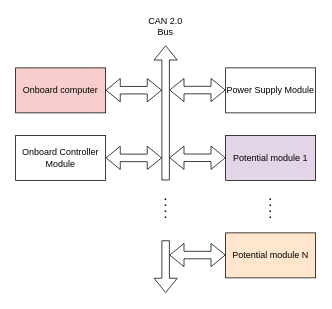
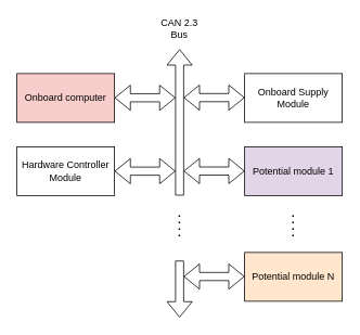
  <mxCell id="0" />
  <mxCell id="1" parent="0" />
  <mxCell id="2" value="Onboard computer" style="rounded=0;whiteSpace=wrap;html=1;fillColor=#f8cecc;" vertex="1" parent="1"><mxGeometry x="20" y="90" width="120" height="60" as="geometry" /></mxCell>
- <mxCell id="3" value="Onboard Controller Module" style="rounded=0;whiteSpace=wrap;html=1;" vertex="1" parent="1"><mxGeometry x="20" y="180" width="120" height="60" as="geometry" /></mxCell>
- <mxCell id="4" value="Power Supply Module" style="rounded=0;whiteSpace=wrap;html=1;" vertex="1" parent="1"><mxGeometry x="300" y="90" width="120" height="60" as="geometry" /></mxCell>
+ <mxCell id="3" value="Hardware Controller Module" style="rounded=0;whiteSpace=wrap;html=1;" vertex="1" parent="1"><mxGeometry x="20" y="180" width="120" height="60" as="geometry" /></mxCell>
+ <mxCell id="4" value="Onboard Supply Module" style="rounded=0;whiteSpace=wrap;html=1;" vertex="1" parent="1"><mxGeometry x="300" y="90" width="120" height="60" as="geometry" /></mxCell>
  <mxCell id="5" value="Potential module 1" style="rounded=0;whiteSpace=wrap;html=1;fillColor=#e1d5e7;" vertex="1" parent="1"><mxGeometry x="300" y="180" width="120" height="60" as="geometry" /></mxCell>
  <mxCell id="6" value="Potential module N" style="rounded=0;whiteSpace=wrap;html=1;fillColor=#ffe6cc;" vertex="1" parent="1"><mxGeometry x="300" y="310" width="120" height="60" as="geometry" /></mxCell>
  <mxCell id="7" value="" style="shape=flexArrow;endArrow=block;startArrow=none;html=1;rounded=0;startFill=0;" edge="1" parent="1"><mxGeometry width="100" height="100" relative="1" as="geometry"><mxPoint x="220" y="240" as="sourcePoint" /><mxPoint x="220" y="60" as="targetPoint" /></mxGeometry></mxCell>
  <mxCell id="8" value="" style="shape=flexArrow;endArrow=none;startArrow=block;html=1;rounded=0;startFill=0;" edge="1" parent="1"><mxGeometry width="100" height="100" relative="1" as="geometry"><mxPoint x="220" y="390" as="sourcePoint" /><mxPoint x="220" y="320" as="targetPoint" /></mxGeometry></mxCell>
  <mxCell id="9" value="" style="shape=flexArrow;endArrow=classic;startArrow=classic;html=1;rounded=0;" edge="1" parent="1"><mxGeometry width="100" height="100" relative="1" as="geometry"><mxPoint x="140" y="210" as="sourcePoint" /><mxPoint x="215" y="210" as="targetPoint" /></mxGeometry></mxCell>
  <mxCell id="10" value="" style="shape=flexArrow;endArrow=classic;startArrow=classic;html=1;rounded=0;" edge="1" parent="1"><mxGeometry width="100" height="100" relative="1" as="geometry"><mxPoint x="225" y="209.86" as="sourcePoint" /><mxPoint x="300" y="209.86" as="targetPoint" /></mxGeometry></mxCell>
  <mxCell id="11" value="" style="endArrow=none;dashed=1;html=1;dashPattern=1 3;strokeWidth=2;rounded=0;" edge="1" parent="1"><mxGeometry width="50" height="50" relative="1" as="geometry"><mxPoint x="219.71" y="290" as="sourcePoint" /><mxPoint x="219.71" y="260" as="targetPoint" /></mxGeometry></mxCell>
  <mxCell id="12" value="" style="shape=flexArrow;endArrow=classic;startArrow=classic;html=1;rounded=0;" edge="1" parent="1"><mxGeometry width="100" height="100" relative="1" as="geometry"><mxPoint x="225" y="119.58" as="sourcePoint" /><mxPoint x="300" y="119.58" as="targetPoint" /></mxGeometry></mxCell>
  <mxCell id="13" value="" style="shape=flexArrow;endArrow=classic;startArrow=classic;html=1;rounded=0;" edge="1" parent="1"><mxGeometry width="100" height="100" relative="1" as="geometry"><mxPoint x="225" y="339.58" as="sourcePoint" /><mxPoint x="300" y="339.58" as="targetPoint" /></mxGeometry></mxCell>
- <mxCell id="14" value="CAN 2.0 Bus" style="text;html=1;align=center;verticalAlign=middle;whiteSpace=wrap;rounded=0;" vertex="1" parent="1"><mxGeometry x="190" y="20" width="60" height="30" as="geometry" /></mxCell>
+ <mxCell id="14" value="CAN 2.3 Bus" style="text;html=1;align=center;verticalAlign=middle;whiteSpace=wrap;rounded=0;" vertex="1" parent="1"><mxGeometry x="190" y="20" width="60" height="30" as="geometry" /></mxCell>
  <mxCell id="15" value="" style="endArrow=none;dashed=1;html=1;dashPattern=1 3;strokeWidth=2;rounded=0;" edge="1" parent="1"><mxGeometry width="50" height="50" relative="1" as="geometry"><mxPoint x="359.5" y="290" as="sourcePoint" /><mxPoint x="359.5" y="260" as="targetPoint" /></mxGeometry></mxCell>
  <mxCell id="16" value="" style="shape=flexArrow;endArrow=classic;startArrow=classic;html=1;rounded=0;" edge="1" parent="1"><mxGeometry width="100" height="100" relative="1" as="geometry"><mxPoint x="140" y="119.77" as="sourcePoint" /><mxPoint x="215" y="119.77" as="targetPoint" /></mxGeometry></mxCell>
